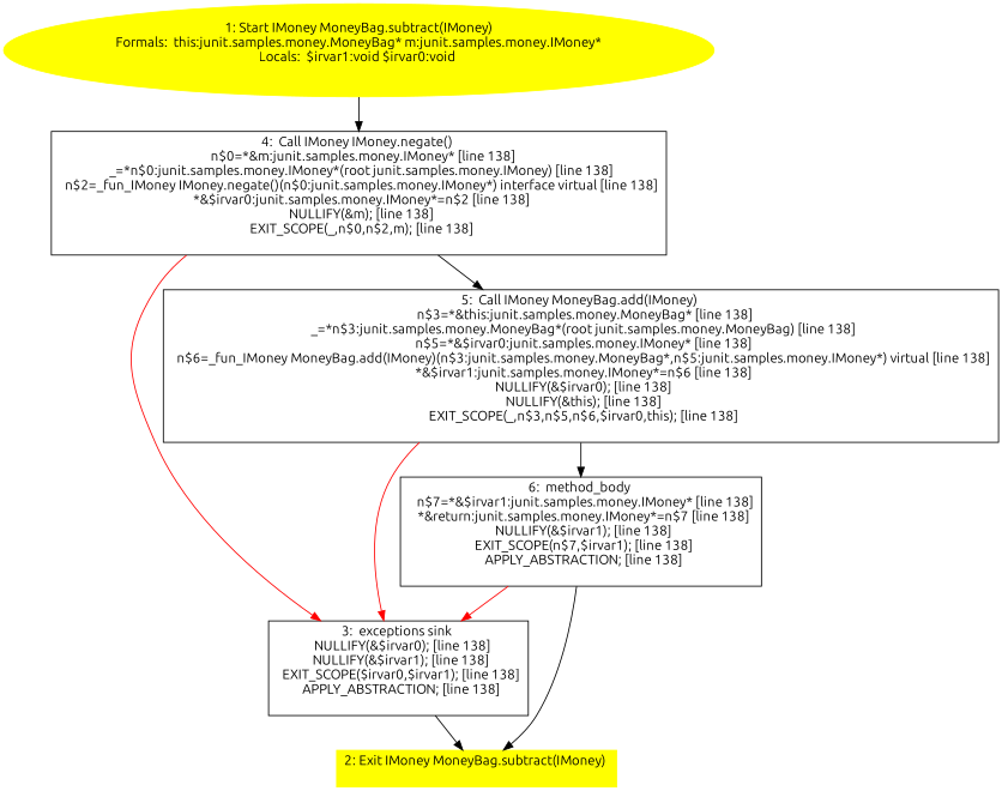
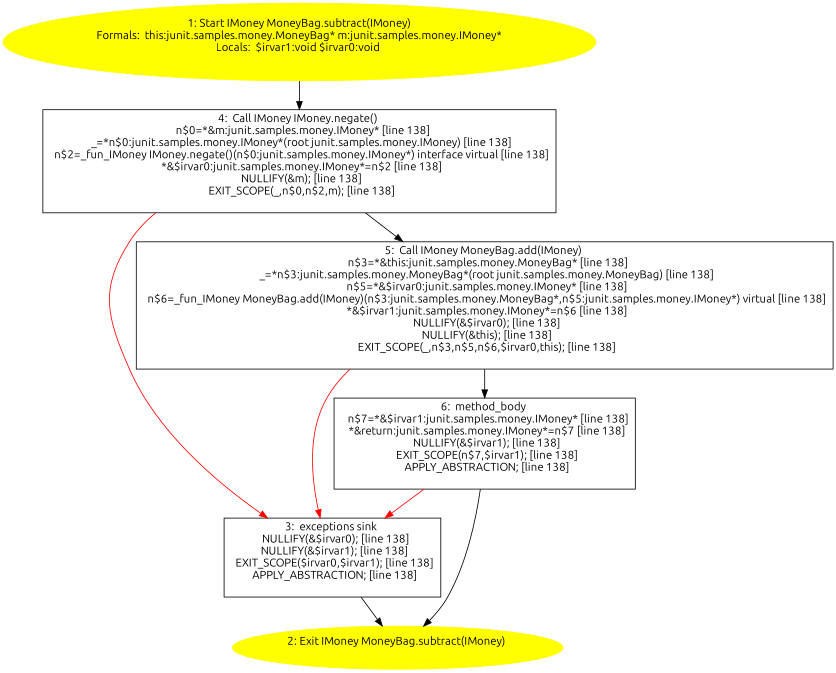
  digraph {
    fontname=Ubuntu
    node [fontname=Ubuntu shape=box]
    edge [fontname=Ubuntu]
    n1 [color=yellow label="1: Start IMoney MoneyBag.subtract(IMoney)\nFormals:  this:junit.samples.money.MoneyBag* m:junit.samples.money.IMoney*\nLocals:  $irvar1:void $irvar0:void \n  " style=filled shape=""]
    n2 [label="4:  Call IMoney IMoney.negate() \n   n$0=*&m:junit.samples.money.IMoney* [line 138]\n  _=*n$0:junit.samples.money.IMoney*(root junit.samples.money.IMoney) [line 138]\n  n$2=_fun_IMoney IMoney.negate()(n$0:junit.samples.money.IMoney*) interface virtual [line 138]\n  *&$irvar0:junit.samples.money.IMoney*=n$2 [line 138]\n  NULLIFY(&m); [line 138]\n  EXIT_SCOPE(_,n$0,n$2,m); [line 138]\n "]
    n3 [label="3:  exceptions sink \n   NULLIFY(&$irvar0); [line 138]\n  NULLIFY(&$irvar1); [line 138]\n  EXIT_SCOPE($irvar0,$irvar1); [line 138]\n  APPLY_ABSTRACTION; [line 138]\n "]
    n4 [label="5:  Call IMoney MoneyBag.add(IMoney) \n   n$3=*&this:junit.samples.money.MoneyBag* [line 138]\n  _=*n$3:junit.samples.money.MoneyBag*(root junit.samples.money.MoneyBag) [line 138]\n  n$5=*&$irvar0:junit.samples.money.IMoney* [line 138]\n  n$6=_fun_IMoney MoneyBag.add(IMoney)(n$3:junit.samples.money.MoneyBag*,n$5:junit.samples.money.IMoney*) virtual [line 138]\n  *&$irvar1:junit.samples.money.IMoney*=n$6 [line 138]\n  NULLIFY(&$irvar0); [line 138]\n  NULLIFY(&this); [line 138]\n  EXIT_SCOPE(_,n$3,n$5,n$6,$irvar0,this); [line 138]\n "]
-   n5 [color=yellow label="2: Exit IMoney MoneyBag.subtract(IMoney) \n  " style=filled]
+   n5 [color=yellow label="2: Exit IMoney MoneyBag.subtract(IMoney) \n  " style=filled shape=""]
    n6 [label="6:  method_body \n   n$7=*&$irvar1:junit.samples.money.IMoney* [line 138]\n  *&return:junit.samples.money.IMoney*=n$7 [line 138]\n  NULLIFY(&$irvar1); [line 138]\n  EXIT_SCOPE(n$7,$irvar1); [line 138]\n  APPLY_ABSTRACTION; [line 138]\n "]
    n1 -> n2
    n2 -> n3 [color=red]
    n2 -> n4
    n3 -> n5
    n4 -> n3 [color=red]
    n4 -> n6
    n6 -> n3 [color=red]
    n6 -> n5
  }
